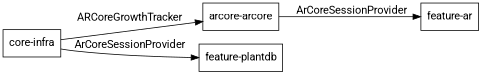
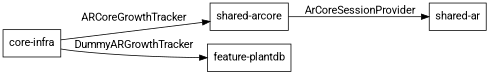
  digraph {
    fontname=Roboto
    rankdir=LR
    node [fontname=Roboto shape=box]
    edge [fontname=Roboto]
-   "shared-arcore" [label="arcore-arcore"]
-   "feature-ar"
+   "shared-arcore"
+   "feature-ar" [label="shared-ar"]
    "core-infra"
    "feature-plantdb"
    "shared-arcore" -> "feature-ar" [label=ArCoreSessionProvider]
    "core-infra" -> "shared-arcore" [label=ARCoreGrowthTracker]
-   "core-infra" -> "feature-plantdb" [label=ArCoreSessionProvider]
+   "core-infra" -> "feature-plantdb" [label=DummyARGrowthTracker]
  }
